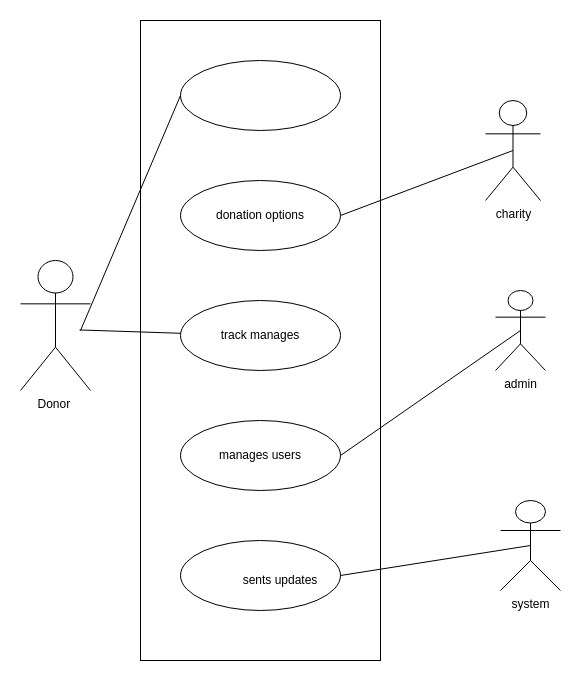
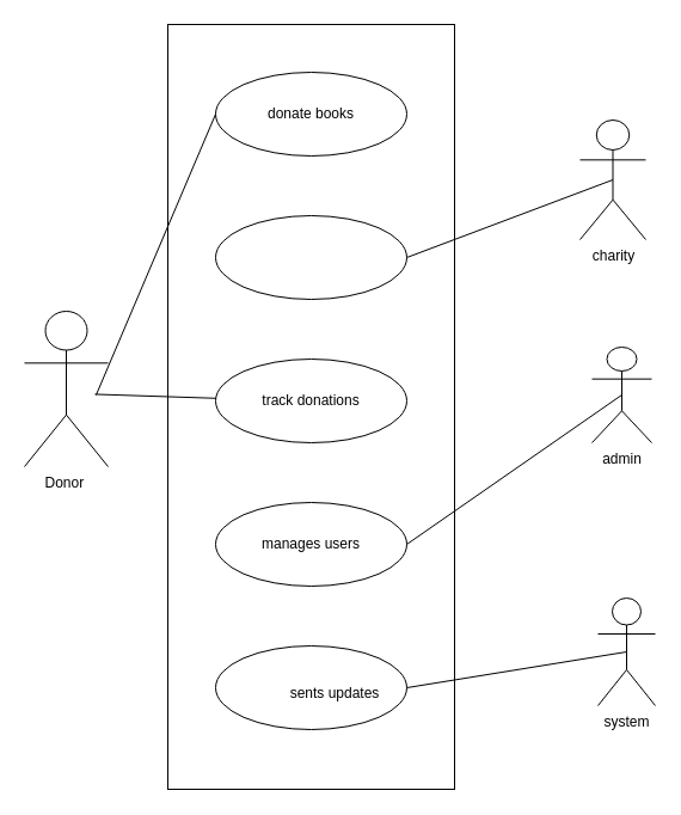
  <mxCell id="0" />
  <mxCell id="1" parent="0" />
  <mxCell id="2" value="Donor&amp;nbsp;" style="shape=umlActor;verticalLabelPosition=bottom;verticalAlign=top;html=1;outlineConnect=0;" vertex="1" parent="1"><mxGeometry x="20" y="260" width="70" height="130" as="geometry" /></mxCell>
  <mxCell id="3" value="" style="rounded=0;whiteSpace=wrap;html=1;fillColor=none;" vertex="1" parent="1"><mxGeometry x="140" y="20" width="240" height="640" as="geometry" /></mxCell>
  <mxCell id="4" value="" style="ellipse;whiteSpace=wrap;html=1;fillColor=none;" vertex="1" parent="1"><mxGeometry x="180" y="60" width="160" height="70" as="geometry" /></mxCell>
  <mxCell id="5" value="" style="ellipse;whiteSpace=wrap;html=1;fillColor=none;" vertex="1" parent="1"><mxGeometry x="180" y="180" width="160" height="70" as="geometry" /></mxCell>
  <mxCell id="6" value="" style="ellipse;whiteSpace=wrap;html=1;fillColor=none;" vertex="1" parent="1"><mxGeometry x="180" y="300" width="160" height="70" as="geometry" /></mxCell>
  <mxCell id="7" value="" style="ellipse;whiteSpace=wrap;html=1;fillColor=none;" vertex="1" parent="1"><mxGeometry x="180" y="420" width="160" height="70" as="geometry" /></mxCell>
  <mxCell id="8" value="" style="ellipse;whiteSpace=wrap;html=1;fillColor=none;" vertex="1" parent="1"><mxGeometry x="180" y="540" width="160" height="70" as="geometry" /></mxCell>
  <mxCell id="9" style="rounded=0;orthogonalLoop=1;jettySize=auto;html=1;exitX=0.5;exitY=0.5;exitDx=0;exitDy=0;exitPerimeter=0;endArrow=none;startFill=0;entryX=1;entryY=0.5;entryDx=0;entryDy=0;" edge="1" parent="1" source="10" target="5"><mxGeometry relative="1" as="geometry" /></mxCell>
  <mxCell id="10" value="charity" style="shape=umlActor;verticalLabelPosition=bottom;verticalAlign=top;html=1;outlineConnect=0;" vertex="1" parent="1"><mxGeometry x="485" y="100" width="55" height="100" as="geometry" /></mxCell>
  <mxCell id="11" value="admin" style="shape=umlActor;verticalLabelPosition=bottom;verticalAlign=top;html=1;outlineConnect=0;" vertex="1" parent="1"><mxGeometry x="495" y="290" width="50" height="80" as="geometry" /></mxCell>
  <mxCell id="12" style="rounded=0;orthogonalLoop=1;jettySize=auto;html=1;exitX=0.5;exitY=0.5;exitDx=0;exitDy=0;exitPerimeter=0;entryX=1;entryY=0.5;entryDx=0;entryDy=0;endArrow=none;startFill=0;" edge="1" parent="1" source="13" target="8"><mxGeometry relative="1" as="geometry" /></mxCell>
- <mxCell id="13" value="system" style="shape=umlActor;verticalLabelPosition=bottom;verticalAlign=top;html=1;outlineConnect=0;" vertex="1" parent="1"><mxGeometry x="500" y="500" width="60" height="90" as="geometry" /></mxCell>
- <mxCell id="15" value="donation options" style="text;html=1;align=center;verticalAlign=middle;whiteSpace=wrap;rounded=0;" vertex="1" parent="1"><mxGeometry x="205" y="200" width="110" height="30" as="geometry" /></mxCell>
- <mxCell id="16" value="track manages" style="text;html=1;align=center;verticalAlign=middle;whiteSpace=wrap;rounded=0;" vertex="1" parent="1"><mxGeometry x="205" y="320" width="110" height="30" as="geometry" /></mxCell>
+ <mxCell id="13" value="system" style="shape=umlActor;verticalLabelPosition=bottom;verticalAlign=top;html=1;outlineConnect=0;" vertex="1" parent="1"><mxGeometry x="500" y="500" width="48" height="90" as="geometry" /></mxCell>
+ <mxCell id="14" value="donate books" style="text;html=1;align=center;verticalAlign=middle;whiteSpace=wrap;rounded=0;" vertex="1" parent="1"><mxGeometry x="220" y="80" width="80" height="30" as="geometry" /></mxCell>
+ <mxCell id="16" value="track donations" style="text;html=1;align=center;verticalAlign=middle;whiteSpace=wrap;rounded=0;" vertex="1" parent="1"><mxGeometry x="205" y="320" width="110" height="30" as="geometry" /></mxCell>
  <mxCell id="17" value="manages users" style="text;html=1;align=center;verticalAlign=middle;whiteSpace=wrap;rounded=0;" vertex="1" parent="1"><mxGeometry x="215" y="440" width="90" height="30" as="geometry" /></mxCell>
  <mxCell id="18" value="sents updates" style="text;html=1;align=center;verticalAlign=middle;whiteSpace=wrap;rounded=0;" vertex="1" parent="1"><mxGeometry x="240" y="565" width="80" height="30" as="geometry" /></mxCell>
  <mxCell id="19" value="" style="endArrow=none;html=1;rounded=0;entryX=0;entryY=0.5;entryDx=0;entryDy=0;" edge="1" parent="1" target="4"><mxGeometry width="50" height="50" relative="1" as="geometry"><mxPoint x="80" y="330" as="sourcePoint" /><mxPoint x="130" y="280" as="targetPoint" /></mxGeometry></mxCell>
  <mxCell id="20" value="" style="endArrow=none;html=1;rounded=0;" edge="1" parent="1" target="6"><mxGeometry width="50" height="50" relative="1" as="geometry"><mxPoint x="79" y="329.439" as="sourcePoint" /><mxPoint x="249" y="317" as="targetPoint" /></mxGeometry></mxCell>
  <mxCell id="21" style="rounded=0;orthogonalLoop=1;jettySize=auto;html=1;exitX=0.5;exitY=0.5;exitDx=0;exitDy=0;exitPerimeter=0;entryX=1;entryY=0.5;entryDx=0;entryDy=0;endArrow=none;startFill=0;" edge="1" parent="1" source="11" target="7"><mxGeometry relative="1" as="geometry" /></mxCell>
